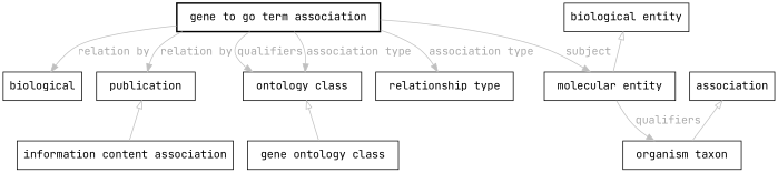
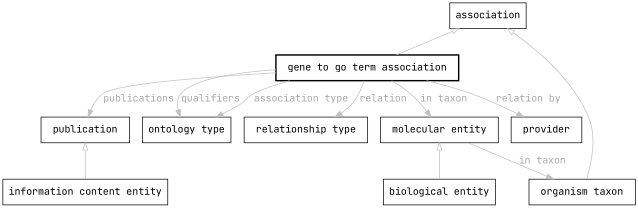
  digraph {
    fontname="JetBrains Mono"
    fontsize=32
    penwidth=5
    node [color=black fontname="JetBrains Mono" shape=rectangle style=solid]
    edge [color=gray fontcolor=darkgray fontname="JetBrains Mono"]
    n1 [label=" gene to go term association " style=bold]
-   n2 [label=biological]
+   n2 [label=" provider "]
    n3 [label=" publication "]
-   n4 [label=" ontology class "]
+   n4 [label="ontology type"]
    n5 [label=" relationship type "]
    n6 [label=" molecular entity "]
-   "information content entity" [label="information content association" style=""]
-   n8 [label=" gene ontology class "]
+   "information content entity" [style=""]
    n9 [label=" organism taxon "]
    association [style=""]
    "biological entity" [style=""]
    n1 -> n2 [label="relation by"]
-   n1 -> n3 [label="relation by"]
+   n1 -> n3 [label=publications]
    n1 -> n4 [label=qualifiers]
    n1 -> n4 [label="association type"]
-   n1 -> n5 [label="association type"]
-   n1 -> n6 [label=subject]
+   n1 -> n5 [label=relation]
+   n1 -> n6 [label="in taxon"]
    n3 -> "information content entity" [arrowtail=onormal dir=back]
-   n4 -> n8 [arrowtail=onormal dir=back]
-   n6 -> n9 [label=qualifiers]
+   n6 -> n9 [label="in taxon"]
+   association -> n1 [arrowtail=onormal dir=back]
    association -> n9 [arrowtail=onormal dir=back]
-   "biological entity" -> n6 [arrowtail=onormal dir=back]
+   n6 -> "biological entity" [arrowtail=onormal dir=back]
  }
